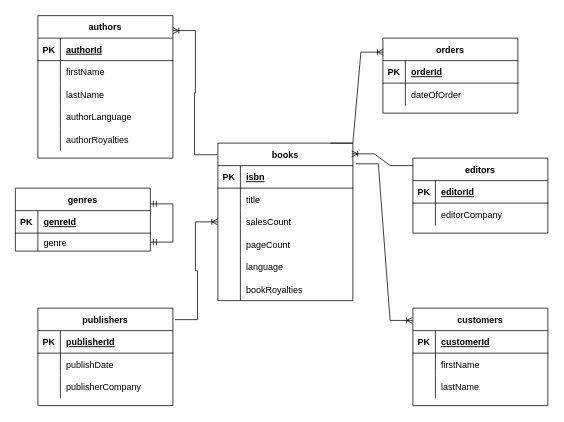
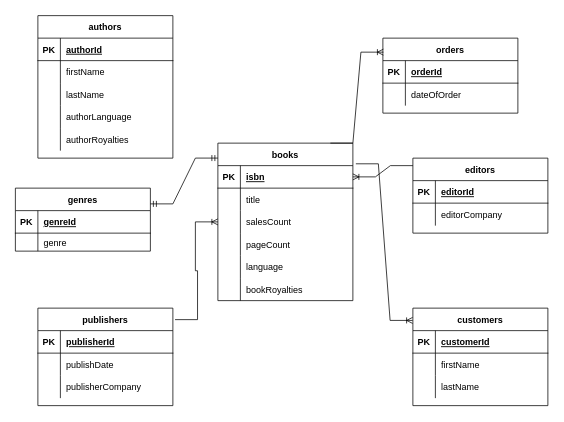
  <mxCell id="0" />
  <mxCell id="1" parent="0" />
  <mxCell id="2" value="books" style="shape=table;startSize=30;container=1;collapsible=1;childLayout=tableLayout;fixedRows=1;rowLines=0;fontStyle=1;align=center;resizeLast=1;" vertex="1" parent="1"><mxGeometry x="290" y="190" width="180" height="210" as="geometry" /></mxCell>
  <mxCell id="3" value="" style="shape=tableRow;horizontal=0;startSize=0;swimlaneHead=0;swimlaneBody=0;fillColor=none;collapsible=0;dropTarget=0;points=[[0,0.5],[1,0.5]];portConstraint=eastwest;top=0;left=0;right=0;bottom=1;" vertex="1" parent="2"><mxGeometry y="30" width="180" height="30" as="geometry" /></mxCell>
  <mxCell id="4" value="PK" style="shape=partialRectangle;connectable=0;fillColor=none;top=0;left=0;bottom=0;right=0;fontStyle=1;overflow=hidden;" vertex="1" parent="3"><mxGeometry width="30" height="30" as="geometry"><mxRectangle width="30" height="30" as="alternateBounds" /></mxGeometry></mxCell>
  <mxCell id="5" value="isbn" style="shape=partialRectangle;connectable=0;fillColor=none;top=0;left=0;bottom=0;right=0;align=left;spacingLeft=6;fontStyle=5;overflow=hidden;" vertex="1" parent="3"><mxGeometry x="30" width="150" height="30" as="geometry"><mxRectangle width="150" height="30" as="alternateBounds" /></mxGeometry></mxCell>
  <mxCell id="6" value="" style="shape=tableRow;horizontal=0;startSize=0;swimlaneHead=0;swimlaneBody=0;fillColor=none;collapsible=0;dropTarget=0;points=[[0,0.5],[1,0.5]];portConstraint=eastwest;top=0;left=0;right=0;bottom=0;" vertex="1" parent="2"><mxGeometry y="60" width="180" height="30" as="geometry" /></mxCell>
  <mxCell id="7" value="" style="shape=partialRectangle;connectable=0;fillColor=none;top=0;left=0;bottom=0;right=0;editable=1;overflow=hidden;" vertex="1" parent="6"><mxGeometry width="30" height="30" as="geometry"><mxRectangle width="30" height="30" as="alternateBounds" /></mxGeometry></mxCell>
  <mxCell id="8" value="title" style="shape=partialRectangle;connectable=0;fillColor=none;top=0;left=0;bottom=0;right=0;align=left;spacingLeft=6;overflow=hidden;" vertex="1" parent="6"><mxGeometry x="30" width="150" height="30" as="geometry"><mxRectangle width="150" height="30" as="alternateBounds" /></mxGeometry></mxCell>
  <mxCell id="9" value="" style="shape=tableRow;horizontal=0;startSize=0;swimlaneHead=0;swimlaneBody=0;fillColor=none;collapsible=0;dropTarget=0;points=[[0,0.5],[1,0.5]];portConstraint=eastwest;top=0;left=0;right=0;bottom=0;" vertex="1" parent="2"><mxGeometry y="90" width="180" height="30" as="geometry" /></mxCell>
  <mxCell id="10" value="" style="shape=partialRectangle;connectable=0;fillColor=none;top=0;left=0;bottom=0;right=0;editable=1;overflow=hidden;" vertex="1" parent="9"><mxGeometry width="30" height="30" as="geometry"><mxRectangle width="30" height="30" as="alternateBounds" /></mxGeometry></mxCell>
  <mxCell id="11" value="salesCount" style="shape=partialRectangle;connectable=0;fillColor=none;top=0;left=0;bottom=0;right=0;align=left;spacingLeft=6;overflow=hidden;" vertex="1" parent="9"><mxGeometry x="30" width="150" height="30" as="geometry"><mxRectangle width="150" height="30" as="alternateBounds" /></mxGeometry></mxCell>
  <mxCell id="12" value="" style="shape=tableRow;horizontal=0;startSize=0;swimlaneHead=0;swimlaneBody=0;fillColor=none;collapsible=0;dropTarget=0;points=[[0,0.5],[1,0.5]];portConstraint=eastwest;top=0;left=0;right=0;bottom=0;" vertex="1" parent="2"><mxGeometry y="120" width="180" height="30" as="geometry" /></mxCell>
  <mxCell id="13" value="" style="shape=partialRectangle;connectable=0;fillColor=none;top=0;left=0;bottom=0;right=0;editable=1;overflow=hidden;" vertex="1" parent="12"><mxGeometry width="30" height="30" as="geometry"><mxRectangle width="30" height="30" as="alternateBounds" /></mxGeometry></mxCell>
  <mxCell id="14" value="pageCount" style="shape=partialRectangle;connectable=0;fillColor=none;top=0;left=0;bottom=0;right=0;align=left;spacingLeft=6;overflow=hidden;" vertex="1" parent="12"><mxGeometry x="30" width="150" height="30" as="geometry"><mxRectangle width="150" height="30" as="alternateBounds" /></mxGeometry></mxCell>
  <mxCell id="15" value="" style="shape=tableRow;horizontal=0;startSize=0;swimlaneHead=0;swimlaneBody=0;fillColor=none;collapsible=0;dropTarget=0;points=[[0,0.5],[1,0.5]];portConstraint=eastwest;top=0;left=0;right=0;bottom=0;" vertex="1" parent="2"><mxGeometry y="150" width="180" height="30" as="geometry" /></mxCell>
  <mxCell id="16" value="" style="shape=partialRectangle;connectable=0;fillColor=none;top=0;left=0;bottom=0;right=0;editable=1;overflow=hidden;" vertex="1" parent="15"><mxGeometry width="30" height="30" as="geometry"><mxRectangle width="30" height="30" as="alternateBounds" /></mxGeometry></mxCell>
  <mxCell id="17" value="language" style="shape=partialRectangle;connectable=0;fillColor=none;top=0;left=0;bottom=0;right=0;align=left;spacingLeft=6;overflow=hidden;" vertex="1" parent="15"><mxGeometry x="30" width="150" height="30" as="geometry"><mxRectangle width="150" height="30" as="alternateBounds" /></mxGeometry></mxCell>
  <mxCell id="18" value="" style="shape=tableRow;horizontal=0;startSize=0;swimlaneHead=0;swimlaneBody=0;fillColor=none;collapsible=0;dropTarget=0;points=[[0,0.5],[1,0.5]];portConstraint=eastwest;top=0;left=0;right=0;bottom=0;" vertex="1" parent="2"><mxGeometry y="180" width="180" height="30" as="geometry" /></mxCell>
  <mxCell id="19" value="" style="shape=partialRectangle;connectable=0;fillColor=none;top=0;left=0;bottom=0;right=0;editable=1;overflow=hidden;" vertex="1" parent="18"><mxGeometry width="30" height="30" as="geometry"><mxRectangle width="30" height="30" as="alternateBounds" /></mxGeometry></mxCell>
  <mxCell id="20" value="bookRoyalties" style="shape=partialRectangle;connectable=0;fillColor=none;top=0;left=0;bottom=0;right=0;align=left;spacingLeft=6;overflow=hidden;" vertex="1" parent="18"><mxGeometry x="30" width="150" height="30" as="geometry"><mxRectangle width="150" height="30" as="alternateBounds" /></mxGeometry></mxCell>
  <mxCell id="21" value="authors" style="shape=table;startSize=30;container=1;collapsible=1;childLayout=tableLayout;fixedRows=1;rowLines=0;fontStyle=1;align=center;resizeLast=1;" vertex="1" parent="1"><mxGeometry x="50" y="20" width="180" height="190" as="geometry" /></mxCell>
  <mxCell id="22" value="" style="shape=tableRow;horizontal=0;startSize=0;swimlaneHead=0;swimlaneBody=0;fillColor=none;collapsible=0;dropTarget=0;points=[[0,0.5],[1,0.5]];portConstraint=eastwest;top=0;left=0;right=0;bottom=1;" vertex="1" parent="21"><mxGeometry y="30" width="180" height="30" as="geometry" /></mxCell>
  <mxCell id="23" value="PK" style="shape=partialRectangle;connectable=0;fillColor=none;top=0;left=0;bottom=0;right=0;fontStyle=1;overflow=hidden;" vertex="1" parent="22"><mxGeometry width="30" height="30" as="geometry"><mxRectangle width="30" height="30" as="alternateBounds" /></mxGeometry></mxCell>
  <mxCell id="24" value="authorId" style="shape=partialRectangle;connectable=0;fillColor=none;top=0;left=0;bottom=0;right=0;align=left;spacingLeft=6;fontStyle=5;overflow=hidden;" vertex="1" parent="22"><mxGeometry x="30" width="150" height="30" as="geometry"><mxRectangle width="150" height="30" as="alternateBounds" /></mxGeometry></mxCell>
  <mxCell id="25" value="" style="shape=tableRow;horizontal=0;startSize=0;swimlaneHead=0;swimlaneBody=0;fillColor=none;collapsible=0;dropTarget=0;points=[[0,0.5],[1,0.5]];portConstraint=eastwest;top=0;left=0;right=0;bottom=0;" vertex="1" parent="21"><mxGeometry y="60" width="180" height="30" as="geometry" /></mxCell>
  <mxCell id="26" value="" style="shape=partialRectangle;connectable=0;fillColor=none;top=0;left=0;bottom=0;right=0;editable=1;overflow=hidden;" vertex="1" parent="25"><mxGeometry width="30" height="30" as="geometry"><mxRectangle width="30" height="30" as="alternateBounds" /></mxGeometry></mxCell>
  <mxCell id="27" value="firstName" style="shape=partialRectangle;connectable=0;fillColor=none;top=0;left=0;bottom=0;right=0;align=left;spacingLeft=6;overflow=hidden;" vertex="1" parent="25"><mxGeometry x="30" width="150" height="30" as="geometry"><mxRectangle width="150" height="30" as="alternateBounds" /></mxGeometry></mxCell>
  <mxCell id="28" value="" style="shape=tableRow;horizontal=0;startSize=0;swimlaneHead=0;swimlaneBody=0;fillColor=none;collapsible=0;dropTarget=0;points=[[0,0.5],[1,0.5]];portConstraint=eastwest;top=0;left=0;right=0;bottom=0;" vertex="1" parent="21"><mxGeometry y="90" width="180" height="30" as="geometry" /></mxCell>
  <mxCell id="29" value="" style="shape=partialRectangle;connectable=0;fillColor=none;top=0;left=0;bottom=0;right=0;editable=1;overflow=hidden;" vertex="1" parent="28"><mxGeometry width="30" height="30" as="geometry"><mxRectangle width="30" height="30" as="alternateBounds" /></mxGeometry></mxCell>
  <mxCell id="30" value="lastName" style="shape=partialRectangle;connectable=0;fillColor=none;top=0;left=0;bottom=0;right=0;align=left;spacingLeft=6;overflow=hidden;" vertex="1" parent="28"><mxGeometry x="30" width="150" height="30" as="geometry"><mxRectangle width="150" height="30" as="alternateBounds" /></mxGeometry></mxCell>
  <mxCell id="31" value="" style="shape=tableRow;horizontal=0;startSize=0;swimlaneHead=0;swimlaneBody=0;fillColor=none;collapsible=0;dropTarget=0;points=[[0,0.5],[1,0.5]];portConstraint=eastwest;top=0;left=0;right=0;bottom=0;" vertex="1" parent="21"><mxGeometry y="120" width="180" height="30" as="geometry" /></mxCell>
  <mxCell id="32" value="" style="shape=partialRectangle;connectable=0;fillColor=none;top=0;left=0;bottom=0;right=0;editable=1;overflow=hidden;" vertex="1" parent="31"><mxGeometry width="30" height="30" as="geometry"><mxRectangle width="30" height="30" as="alternateBounds" /></mxGeometry></mxCell>
  <mxCell id="33" value="authorLanguage" style="shape=partialRectangle;connectable=0;fillColor=none;top=0;left=0;bottom=0;right=0;align=left;spacingLeft=6;overflow=hidden;" vertex="1" parent="31"><mxGeometry x="30" width="150" height="30" as="geometry"><mxRectangle width="150" height="30" as="alternateBounds" /></mxGeometry></mxCell>
  <mxCell id="34" value="" style="shape=tableRow;horizontal=0;startSize=0;swimlaneHead=0;swimlaneBody=0;fillColor=none;collapsible=0;dropTarget=0;points=[[0,0.5],[1,0.5]];portConstraint=eastwest;top=0;left=0;right=0;bottom=0;" vertex="1" parent="21"><mxGeometry y="150" width="180" height="30" as="geometry" /></mxCell>
  <mxCell id="35" value="" style="shape=partialRectangle;connectable=0;fillColor=none;top=0;left=0;bottom=0;right=0;editable=1;overflow=hidden;" vertex="1" parent="34"><mxGeometry width="30" height="30" as="geometry"><mxRectangle width="30" height="30" as="alternateBounds" /></mxGeometry></mxCell>
  <mxCell id="36" value="authorRoyalties" style="shape=partialRectangle;connectable=0;fillColor=none;top=0;left=0;bottom=0;right=0;align=left;spacingLeft=6;overflow=hidden;" vertex="1" parent="34"><mxGeometry x="30" width="150" height="30" as="geometry"><mxRectangle width="150" height="30" as="alternateBounds" /></mxGeometry></mxCell>
  <mxCell id="37" value="genres" style="shape=table;startSize=30;container=1;collapsible=1;childLayout=tableLayout;fixedRows=1;rowLines=0;fontStyle=1;align=center;resizeLast=1;" vertex="1" parent="1"><mxGeometry x="20" y="250" width="180" height="84" as="geometry" /></mxCell>
  <mxCell id="38" value="" style="shape=tableRow;horizontal=0;startSize=0;swimlaneHead=0;swimlaneBody=0;fillColor=none;collapsible=0;dropTarget=0;points=[[0,0.5],[1,0.5]];portConstraint=eastwest;top=0;left=0;right=0;bottom=1;" vertex="1" parent="37"><mxGeometry y="30" width="180" height="30" as="geometry" /></mxCell>
  <mxCell id="39" value="PK" style="shape=partialRectangle;connectable=0;fillColor=none;top=0;left=0;bottom=0;right=0;fontStyle=1;overflow=hidden;" vertex="1" parent="38"><mxGeometry width="30" height="30" as="geometry"><mxRectangle width="30" height="30" as="alternateBounds" /></mxGeometry></mxCell>
  <mxCell id="40" value="genreId" style="shape=partialRectangle;connectable=0;fillColor=none;top=0;left=0;bottom=0;right=0;align=left;spacingLeft=6;fontStyle=5;overflow=hidden;" vertex="1" parent="38"><mxGeometry x="30" width="150" height="30" as="geometry"><mxRectangle width="150" height="30" as="alternateBounds" /></mxGeometry></mxCell>
  <mxCell id="41" value="" style="shape=tableRow;horizontal=0;startSize=0;swimlaneHead=0;swimlaneBody=0;fillColor=none;collapsible=0;dropTarget=0;points=[[0,0.5],[1,0.5]];portConstraint=eastwest;top=0;left=0;right=0;bottom=0;" vertex="1" parent="37"><mxGeometry y="60" width="180" height="24" as="geometry" /></mxCell>
  <mxCell id="42" value="" style="shape=partialRectangle;connectable=0;fillColor=none;top=0;left=0;bottom=0;right=0;editable=1;overflow=hidden;" vertex="1" parent="41"><mxGeometry width="30" height="24" as="geometry"><mxRectangle width="30" height="24" as="alternateBounds" /></mxGeometry></mxCell>
  <mxCell id="43" value="genre" style="shape=partialRectangle;connectable=0;fillColor=none;top=0;left=0;bottom=0;right=0;align=left;spacingLeft=6;overflow=hidden;" vertex="1" parent="41"><mxGeometry x="30" width="150" height="24" as="geometry"><mxRectangle width="150" height="24" as="alternateBounds" /></mxGeometry></mxCell>
  <mxCell id="44" value="customers" style="shape=table;startSize=30;container=1;collapsible=1;childLayout=tableLayout;fixedRows=1;rowLines=0;fontStyle=1;align=center;resizeLast=1;" vertex="1" parent="1"><mxGeometry x="550" y="410" width="180" height="130" as="geometry" /></mxCell>
  <mxCell id="45" value="" style="shape=tableRow;horizontal=0;startSize=0;swimlaneHead=0;swimlaneBody=0;fillColor=none;collapsible=0;dropTarget=0;points=[[0,0.5],[1,0.5]];portConstraint=eastwest;top=0;left=0;right=0;bottom=1;" vertex="1" parent="44"><mxGeometry y="30" width="180" height="30" as="geometry" /></mxCell>
  <mxCell id="46" value="PK" style="shape=partialRectangle;connectable=0;fillColor=none;top=0;left=0;bottom=0;right=0;fontStyle=1;overflow=hidden;" vertex="1" parent="45"><mxGeometry width="30" height="30" as="geometry"><mxRectangle width="30" height="30" as="alternateBounds" /></mxGeometry></mxCell>
  <mxCell id="47" value="customerId" style="shape=partialRectangle;connectable=0;fillColor=none;top=0;left=0;bottom=0;right=0;align=left;spacingLeft=6;fontStyle=5;overflow=hidden;" vertex="1" parent="45"><mxGeometry x="30" width="150" height="30" as="geometry"><mxRectangle width="150" height="30" as="alternateBounds" /></mxGeometry></mxCell>
  <mxCell id="48" value="" style="shape=tableRow;horizontal=0;startSize=0;swimlaneHead=0;swimlaneBody=0;fillColor=none;collapsible=0;dropTarget=0;points=[[0,0.5],[1,0.5]];portConstraint=eastwest;top=0;left=0;right=0;bottom=0;" vertex="1" parent="44"><mxGeometry y="60" width="180" height="30" as="geometry" /></mxCell>
  <mxCell id="49" value="" style="shape=partialRectangle;connectable=0;fillColor=none;top=0;left=0;bottom=0;right=0;editable=1;overflow=hidden;" vertex="1" parent="48"><mxGeometry width="30" height="30" as="geometry"><mxRectangle width="30" height="30" as="alternateBounds" /></mxGeometry></mxCell>
  <mxCell id="50" value="firstName" style="shape=partialRectangle;connectable=0;fillColor=none;top=0;left=0;bottom=0;right=0;align=left;spacingLeft=6;overflow=hidden;" vertex="1" parent="48"><mxGeometry x="30" width="150" height="30" as="geometry"><mxRectangle width="150" height="30" as="alternateBounds" /></mxGeometry></mxCell>
  <mxCell id="51" value="" style="shape=tableRow;horizontal=0;startSize=0;swimlaneHead=0;swimlaneBody=0;fillColor=none;collapsible=0;dropTarget=0;points=[[0,0.5],[1,0.5]];portConstraint=eastwest;top=0;left=0;right=0;bottom=0;" vertex="1" parent="44"><mxGeometry y="90" width="180" height="30" as="geometry" /></mxCell>
  <mxCell id="52" value="" style="shape=partialRectangle;connectable=0;fillColor=none;top=0;left=0;bottom=0;right=0;editable=1;overflow=hidden;" vertex="1" parent="51"><mxGeometry width="30" height="30" as="geometry"><mxRectangle width="30" height="30" as="alternateBounds" /></mxGeometry></mxCell>
  <mxCell id="53" value="lastName" style="shape=partialRectangle;connectable=0;fillColor=none;top=0;left=0;bottom=0;right=0;align=left;spacingLeft=6;overflow=hidden;" vertex="1" parent="51"><mxGeometry x="30" width="150" height="30" as="geometry"><mxRectangle width="150" height="30" as="alternateBounds" /></mxGeometry></mxCell>
  <mxCell id="54" value="editors" style="shape=table;startSize=30;container=1;collapsible=1;childLayout=tableLayout;fixedRows=1;rowLines=0;fontStyle=1;align=center;resizeLast=1;" vertex="1" parent="1"><mxGeometry x="550" y="210" width="180" height="100" as="geometry" /></mxCell>
  <mxCell id="55" value="" style="shape=tableRow;horizontal=0;startSize=0;swimlaneHead=0;swimlaneBody=0;fillColor=none;collapsible=0;dropTarget=0;points=[[0,0.5],[1,0.5]];portConstraint=eastwest;top=0;left=0;right=0;bottom=1;" vertex="1" parent="54"><mxGeometry y="30" width="180" height="30" as="geometry" /></mxCell>
  <mxCell id="56" value="PK" style="shape=partialRectangle;connectable=0;fillColor=none;top=0;left=0;bottom=0;right=0;fontStyle=1;overflow=hidden;" vertex="1" parent="55"><mxGeometry width="30" height="30" as="geometry"><mxRectangle width="30" height="30" as="alternateBounds" /></mxGeometry></mxCell>
  <mxCell id="57" value="editorId" style="shape=partialRectangle;connectable=0;fillColor=none;top=0;left=0;bottom=0;right=0;align=left;spacingLeft=6;fontStyle=5;overflow=hidden;" vertex="1" parent="55"><mxGeometry x="30" width="150" height="30" as="geometry"><mxRectangle width="150" height="30" as="alternateBounds" /></mxGeometry></mxCell>
  <mxCell id="58" value="" style="shape=tableRow;horizontal=0;startSize=0;swimlaneHead=0;swimlaneBody=0;fillColor=none;collapsible=0;dropTarget=0;points=[[0,0.5],[1,0.5]];portConstraint=eastwest;top=0;left=0;right=0;bottom=0;" vertex="1" parent="54"><mxGeometry y="60" width="180" height="30" as="geometry" /></mxCell>
  <mxCell id="59" value="" style="shape=partialRectangle;connectable=0;fillColor=none;top=0;left=0;bottom=0;right=0;editable=1;overflow=hidden;" vertex="1" parent="58"><mxGeometry width="30" height="30" as="geometry"><mxRectangle width="30" height="30" as="alternateBounds" /></mxGeometry></mxCell>
  <mxCell id="60" value="editorCompany" style="shape=partialRectangle;connectable=0;fillColor=none;top=0;left=0;bottom=0;right=0;align=left;spacingLeft=6;overflow=hidden;" vertex="1" parent="58"><mxGeometry x="30" width="150" height="30" as="geometry"><mxRectangle width="150" height="30" as="alternateBounds" /></mxGeometry></mxCell>
  <mxCell id="61" value="publishers" style="shape=table;startSize=30;container=1;collapsible=1;childLayout=tableLayout;fixedRows=1;rowLines=0;fontStyle=1;align=center;resizeLast=1;" vertex="1" parent="1"><mxGeometry x="50" y="410" width="180" height="130" as="geometry" /></mxCell>
  <mxCell id="62" value="" style="shape=tableRow;horizontal=0;startSize=0;swimlaneHead=0;swimlaneBody=0;fillColor=none;collapsible=0;dropTarget=0;points=[[0,0.5],[1,0.5]];portConstraint=eastwest;top=0;left=0;right=0;bottom=1;" vertex="1" parent="61"><mxGeometry y="30" width="180" height="30" as="geometry" /></mxCell>
  <mxCell id="63" value="PK" style="shape=partialRectangle;connectable=0;fillColor=none;top=0;left=0;bottom=0;right=0;fontStyle=1;overflow=hidden;" vertex="1" parent="62"><mxGeometry width="30" height="30" as="geometry"><mxRectangle width="30" height="30" as="alternateBounds" /></mxGeometry></mxCell>
  <mxCell id="64" value="publisherId" style="shape=partialRectangle;connectable=0;fillColor=none;top=0;left=0;bottom=0;right=0;align=left;spacingLeft=6;fontStyle=5;overflow=hidden;" vertex="1" parent="62"><mxGeometry x="30" width="150" height="30" as="geometry"><mxRectangle width="150" height="30" as="alternateBounds" /></mxGeometry></mxCell>
  <mxCell id="65" value="" style="shape=tableRow;horizontal=0;startSize=0;swimlaneHead=0;swimlaneBody=0;fillColor=none;collapsible=0;dropTarget=0;points=[[0,0.5],[1,0.5]];portConstraint=eastwest;top=0;left=0;right=0;bottom=0;" vertex="1" parent="61"><mxGeometry y="60" width="180" height="30" as="geometry" /></mxCell>
  <mxCell id="66" value="" style="shape=partialRectangle;connectable=0;fillColor=none;top=0;left=0;bottom=0;right=0;editable=1;overflow=hidden;" vertex="1" parent="65"><mxGeometry width="30" height="30" as="geometry"><mxRectangle width="30" height="30" as="alternateBounds" /></mxGeometry></mxCell>
  <mxCell id="67" value="publishDate" style="shape=partialRectangle;connectable=0;fillColor=none;top=0;left=0;bottom=0;right=0;align=left;spacingLeft=6;overflow=hidden;" vertex="1" parent="65"><mxGeometry x="30" width="150" height="30" as="geometry"><mxRectangle width="150" height="30" as="alternateBounds" /></mxGeometry></mxCell>
  <mxCell id="68" value="" style="shape=tableRow;horizontal=0;startSize=0;swimlaneHead=0;swimlaneBody=0;fillColor=none;collapsible=0;dropTarget=0;points=[[0,0.5],[1,0.5]];portConstraint=eastwest;top=0;left=0;right=0;bottom=0;" vertex="1" parent="61"><mxGeometry y="90" width="180" height="30" as="geometry" /></mxCell>
  <mxCell id="69" value="" style="shape=partialRectangle;connectable=0;fillColor=none;top=0;left=0;bottom=0;right=0;editable=1;overflow=hidden;" vertex="1" parent="68"><mxGeometry width="30" height="30" as="geometry"><mxRectangle width="30" height="30" as="alternateBounds" /></mxGeometry></mxCell>
  <mxCell id="70" value="publisherCompany" style="shape=partialRectangle;connectable=0;fillColor=none;top=0;left=0;bottom=0;right=0;align=left;spacingLeft=6;overflow=hidden;" vertex="1" parent="68"><mxGeometry x="30" width="150" height="30" as="geometry"><mxRectangle width="150" height="30" as="alternateBounds" /></mxGeometry></mxCell>
  <mxCell id="71" value="orders" style="shape=table;startSize=30;container=1;collapsible=1;childLayout=tableLayout;fixedRows=1;rowLines=0;fontStyle=1;align=center;resizeLast=1;" vertex="1" parent="1"><mxGeometry x="510" y="50" width="180" height="100" as="geometry" /></mxCell>
  <mxCell id="72" value="" style="shape=tableRow;horizontal=0;startSize=0;swimlaneHead=0;swimlaneBody=0;fillColor=none;collapsible=0;dropTarget=0;points=[[0,0.5],[1,0.5]];portConstraint=eastwest;top=0;left=0;right=0;bottom=1;" vertex="1" parent="71"><mxGeometry y="30" width="180" height="30" as="geometry" /></mxCell>
  <mxCell id="73" value="PK" style="shape=partialRectangle;connectable=0;fillColor=none;top=0;left=0;bottom=0;right=0;fontStyle=1;overflow=hidden;" vertex="1" parent="72"><mxGeometry width="30" height="30" as="geometry"><mxRectangle width="30" height="30" as="alternateBounds" /></mxGeometry></mxCell>
  <mxCell id="74" value="orderId" style="shape=partialRectangle;connectable=0;fillColor=none;top=0;left=0;bottom=0;right=0;align=left;spacingLeft=6;fontStyle=5;overflow=hidden;" vertex="1" parent="72"><mxGeometry x="30" width="150" height="30" as="geometry"><mxRectangle width="150" height="30" as="alternateBounds" /></mxGeometry></mxCell>
  <mxCell id="75" value="" style="shape=tableRow;horizontal=0;startSize=0;swimlaneHead=0;swimlaneBody=0;fillColor=none;collapsible=0;dropTarget=0;points=[[0,0.5],[1,0.5]];portConstraint=eastwest;top=0;left=0;right=0;bottom=0;" vertex="1" parent="71"><mxGeometry y="60" width="180" height="30" as="geometry" /></mxCell>
  <mxCell id="76" value="" style="shape=partialRectangle;connectable=0;fillColor=none;top=0;left=0;bottom=0;right=0;editable=1;overflow=hidden;" vertex="1" parent="75"><mxGeometry width="30" height="30" as="geometry"><mxRectangle width="30" height="30" as="alternateBounds" /></mxGeometry></mxCell>
  <mxCell id="77" value="dateOfOrder" style="shape=partialRectangle;connectable=0;fillColor=none;top=0;left=0;bottom=0;right=0;align=left;spacingLeft=6;overflow=hidden;" vertex="1" parent="75"><mxGeometry x="30" width="150" height="30" as="geometry"><mxRectangle width="150" height="30" as="alternateBounds" /></mxGeometry></mxCell>
- <mxCell id="78" value="" style="edgeStyle=entityRelationEdgeStyle;fontSize=12;html=1;endArrow=ERoneToMany;rounded=0;entryX=1;entryY=0.105;entryDx=0;entryDy=0;entryPerimeter=0;exitX=-0.006;exitY=0.074;exitDx=0;exitDy=0;exitPerimeter=0;" edge="1" parent="1" source="2" target="21"><mxGeometry width="100" height="100" relative="1" as="geometry"><mxPoint x="290" y="190" as="sourcePoint" /><mxPoint x="390" y="90" as="targetPoint" /></mxGeometry></mxCell>
- <mxCell id="79" value="" style="edgeStyle=entityRelationEdgeStyle;fontSize=12;html=1;endArrow=ERmandOne;startArrow=ERmandOne;rounded=0;exitX=1;exitY=0.25;exitDx=0;exitDy=0;" edge="1" parent="1" source="37" target="43"><mxGeometry width="100" height="100" relative="1" as="geometry"><mxPoint x="140" y="320" as="sourcePoint" /><mxPoint x="240" y="220" as="targetPoint" /></mxGeometry></mxCell>
- <mxCell id="80" value="" style="edgeStyle=entityRelationEdgeStyle;fontSize=12;html=1;endArrow=ERoneToMany;rounded=0;entryX=0.991;entryY=0.068;entryDx=0;entryDy=0;entryPerimeter=0;exitX=0;exitY=0.1;exitDx=0;exitDy=0;exitPerimeter=0;" edge="1" parent="1" source="54" target="2"><mxGeometry width="100" height="100" relative="1" as="geometry"><mxPoint x="550" y="230" as="sourcePoint" /><mxPoint x="650" y="130" as="targetPoint" /></mxGeometry></mxCell>
+ <mxCell id="79" value="" style="edgeStyle=entityRelationEdgeStyle;fontSize=12;html=1;endArrow=ERmandOne;startArrow=ERmandOne;rounded=0;entryX=0;entryY=0.095;entryDx=0;entryDy=0;entryPerimeter=0;exitX=1;exitY=0.25;exitDx=0;exitDy=0;" edge="1" parent="1" source="37" target="2"><mxGeometry width="100" height="100" relative="1" as="geometry"><mxPoint x="140" y="320" as="sourcePoint" /><mxPoint x="240" y="220" as="targetPoint" /></mxGeometry></mxCell>
+ <mxCell id="80" value="" style="edgeStyle=entityRelationEdgeStyle;fontSize=12;html=1;endArrow=ERoneToMany;rounded=0;exitX=0;exitY=0.1;exitDx=0;exitDy=0;exitPerimeter=0;" edge="1" parent="1" source="54" target="5"><mxGeometry width="100" height="100" relative="1" as="geometry"><mxPoint x="550" y="230" as="sourcePoint" /><mxPoint x="650" y="130" as="targetPoint" /></mxGeometry></mxCell>
  <mxCell id="81" value="" style="edgeStyle=entityRelationEdgeStyle;fontSize=12;html=1;endArrow=ERoneToMany;rounded=0;entryX=0.004;entryY=0.187;entryDx=0;entryDy=0;entryPerimeter=0;" edge="1" parent="1" target="71"><mxGeometry width="100" height="100" relative="1" as="geometry"><mxPoint x="440" y="190" as="sourcePoint" /><mxPoint x="540" y="90" as="targetPoint" /></mxGeometry></mxCell>
  <mxCell id="82" value="" style="edgeStyle=entityRelationEdgeStyle;fontSize=12;html=1;endArrow=ERoneToMany;rounded=0;entryX=0;entryY=0.5;entryDx=0;entryDy=0;exitX=1.016;exitY=0.118;exitDx=0;exitDy=0;exitPerimeter=0;" edge="1" parent="1" source="61" target="9"><mxGeometry width="100" height="100" relative="1" as="geometry"><mxPoint x="401.62" y="435.72" as="sourcePoint" /><mxPoint x="320" y="420" as="targetPoint" /></mxGeometry></mxCell>
  <mxCell id="83" value="" style="edgeStyle=entityRelationEdgeStyle;fontSize=12;html=1;endArrow=ERoneToMany;rounded=0;entryX=-0.002;entryY=0.126;entryDx=0;entryDy=0;exitX=1.022;exitY=-0.081;exitDx=0;exitDy=0;exitPerimeter=0;entryPerimeter=0;" edge="1" parent="1" source="3" target="44"><mxGeometry width="100" height="100" relative="1" as="geometry"><mxPoint x="470" y="530.34" as="sourcePoint" /><mxPoint x="527.12" y="400" as="targetPoint" /></mxGeometry></mxCell>
